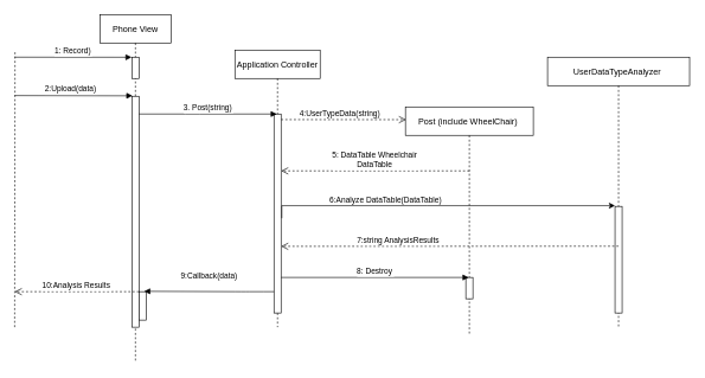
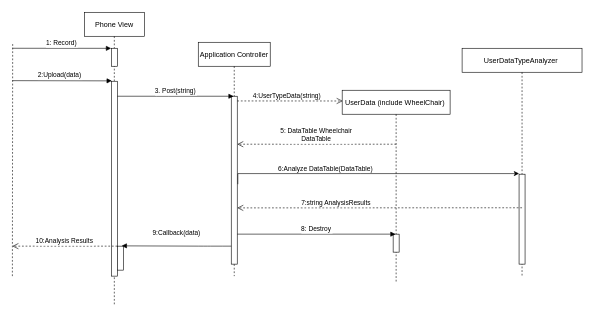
  <mxCell id="0" />
  <mxCell id="1" parent="0" />
  <mxCell id="2" value="Phone View" style="shape=umlLifeline;perimeter=lifelinePerimeter;container=1;collapsible=0;recursiveResize=0;rounded=0;shadow=0;strokeWidth=1;size=40;" parent="1" vertex="1"><mxGeometry x="140" y="20" width="100" height="490" as="geometry" /></mxCell>
  <mxCell id="3" value="" style="points=[];perimeter=orthogonalPerimeter;rounded=0;shadow=0;strokeWidth=1;" parent="2" vertex="1"><mxGeometry x="45" y="115" width="10" height="325" as="geometry" /></mxCell>
  <mxCell id="4" value="" style="points=[];perimeter=orthogonalPerimeter;rounded=0;shadow=0;strokeWidth=1;" parent="2" vertex="1"><mxGeometry x="55" y="390" width="10" height="40" as="geometry" /></mxCell>
  <mxCell id="5" value="" style="points=[];perimeter=orthogonalPerimeter;rounded=0;shadow=0;strokeWidth=1;" vertex="1" parent="2"><mxGeometry x="45" y="60" width="10" height="30" as="geometry" /></mxCell>
  <mxCell id="6" value="Application Controller" style="shape=umlLifeline;perimeter=lifelinePerimeter;container=1;collapsible=0;recursiveResize=0;rounded=0;shadow=0;strokeWidth=1;size=40;" parent="1" vertex="1"><mxGeometry x="330" y="70" width="120" height="390" as="geometry" /></mxCell>
  <mxCell id="7" value="" style="points=[];perimeter=orthogonalPerimeter;rounded=0;shadow=0;strokeWidth=1;" parent="6" vertex="1"><mxGeometry x="55" y="90" width="10" height="280" as="geometry" /></mxCell>
  <mxCell id="8" value="3. Post(string)" style="verticalAlign=bottom;endArrow=block;shadow=0;strokeWidth=1;entryX=0.4;entryY=0;entryDx=0;entryDy=0;entryPerimeter=0;" parent="1" source="3" target="7" edge="1"><mxGeometry relative="1" as="geometry"><mxPoint x="155" y="150" as="sourcePoint" /><mxPoint x="380" y="160" as="targetPoint" /><Array as="points"><mxPoint x="270" y="160" /></Array></mxGeometry></mxCell>
  <mxCell id="9" value="" style="endArrow=none;dashed=1;html=1;rounded=0;" parent="1" edge="1"><mxGeometry width="50" height="50" relative="1" as="geometry"><mxPoint x="20" y="460" as="sourcePoint" /><mxPoint x="20.5" y="70" as="targetPoint" /><Array as="points" /></mxGeometry></mxCell>
  <mxCell id="10" value="10:Analysis Results" style="verticalAlign=bottom;endArrow=open;dashed=1;endSize=8;shadow=0;strokeWidth=1;" parent="1" source="4" edge="1"><mxGeometry relative="1" as="geometry"><mxPoint x="20" y="410" as="targetPoint" /><mxPoint x="180" y="400" as="sourcePoint" /></mxGeometry></mxCell>
  <mxCell id="11" value="2:Upload(data)" style="verticalAlign=bottom;endArrow=block;shadow=0;strokeWidth=1;entryX=0.082;entryY=-0.002;entryDx=0;entryDy=0;entryPerimeter=0;" parent="1" edge="1" target="3"><mxGeometry x="-0.048" relative="1" as="geometry"><mxPoint x="20" y="134" as="sourcePoint" /><mxPoint x="180" y="150" as="targetPoint" /><mxPoint as="offset" /></mxGeometry></mxCell>
  <mxCell id="12" value="9:Callback(data)&#10;" style="verticalAlign=bottom;endArrow=block;shadow=0;strokeWidth=1;entryX=0.729;entryY=-0.012;entryDx=0;entryDy=0;entryPerimeter=0;" parent="1" source="7" target="4" edge="1"><mxGeometry relative="1" as="geometry"><mxPoint x="320" y="290" as="sourcePoint" /><mxPoint x="230" y="417" as="targetPoint" /><Array as="points"><mxPoint x="360" y="410" /><mxPoint x="340" y="410" /></Array></mxGeometry></mxCell>
- <mxCell id="13" value="Post (include WheelChair) " style="shape=umlLifeline;perimeter=lifelinePerimeter;container=1;collapsible=0;recursiveResize=0;rounded=0;shadow=0;strokeWidth=1;" parent="1" vertex="1"><mxGeometry x="570" y="150" width="180" height="320" as="geometry" /></mxCell>
+ <mxCell id="13" value="UserData (include WheelChair) " style="shape=umlLifeline;perimeter=lifelinePerimeter;container=1;collapsible=0;recursiveResize=0;rounded=0;shadow=0;strokeWidth=1;" parent="1" vertex="1"><mxGeometry x="570" y="150" width="180" height="320" as="geometry" /></mxCell>
  <mxCell id="14" value="5: DataTable Wheelchair&#10;DataTable" style="verticalAlign=bottom;endArrow=open;dashed=1;endSize=8;shadow=0;strokeWidth=1;" edge="1" parent="13" target="7"><mxGeometry relative="1" as="geometry"><mxPoint x="-100" y="90" as="targetPoint" /><mxPoint x="90" y="90" as="sourcePoint" /></mxGeometry></mxCell>
  <mxCell id="15" value="" style="points=[];perimeter=orthogonalPerimeter;rounded=0;shadow=0;strokeWidth=1;" vertex="1" parent="13"><mxGeometry x="85" y="240" width="10" height="30" as="geometry" /></mxCell>
  <mxCell id="16" value="UserDataTypeAnalyzer " style="shape=umlLifeline;perimeter=lifelinePerimeter;container=1;collapsible=0;recursiveResize=0;rounded=0;shadow=0;strokeWidth=1;" parent="1" vertex="1"><mxGeometry x="770" y="80" width="200" height="380" as="geometry" /></mxCell>
  <mxCell id="17" value="" style="points=[];perimeter=orthogonalPerimeter;rounded=0;shadow=0;strokeWidth=1;" parent="16" vertex="1"><mxGeometry x="95" y="210" width="10" height="150" as="geometry" /></mxCell>
  <mxCell id="18" value="" style="edgeStyle=orthogonalEdgeStyle;rounded=0;orthogonalLoop=1;jettySize=auto;html=1;exitX=1.1;exitY=0.524;exitDx=0;exitDy=0;exitPerimeter=0;" edge="1" parent="16" source="7"><mxGeometry relative="1" as="geometry"><mxPoint x="-370" y="209" as="sourcePoint" /><mxPoint x="95" y="209" as="targetPoint" /><Array as="points"><mxPoint x="-170" y="209" /><mxPoint x="-170" y="209" /></Array></mxGeometry></mxCell>
  <mxCell id="19" value="6:Analyze DataTable(DataTable)" style="edgeLabel;html=1;align=center;verticalAlign=middle;resizable=0;points=[];" vertex="1" connectable="0" parent="18"><mxGeometry x="-0.021" y="-2" relative="1" as="geometry"><mxPoint x="-75" y="-11" as="offset" /></mxGeometry></mxCell>
  <mxCell id="20" value="4:UserTypeData(string)" style="verticalAlign=bottom;endArrow=open;dashed=1;endSize=8;shadow=0;strokeWidth=1;exitX=1;exitY=0.028;exitDx=0;exitDy=0;exitPerimeter=0;entryX=0.005;entryY=0.056;entryDx=0;entryDy=0;entryPerimeter=0;" edge="1" parent="1" source="7" target="13"><mxGeometry x="-0.053" relative="1" as="geometry"><mxPoint x="560" y="167" as="targetPoint" /><mxPoint x="600" y="190" as="sourcePoint" /><mxPoint as="offset" /></mxGeometry></mxCell>
  <mxCell id="21" value="8: Destroy" style="verticalAlign=bottom;endArrow=block;shadow=0;strokeWidth=1;entryX=0.4;entryY=0;entryDx=0;entryDy=0;entryPerimeter=0;" edge="1" parent="1" source="7" target="15"><mxGeometry relative="1" as="geometry"><mxPoint x="400" y="401" as="sourcePoint" /><mxPoint x="650" y="390" as="targetPoint" /><Array as="points" /></mxGeometry></mxCell>
  <mxCell id="22" value="7:string AnalysisResults" style="verticalAlign=bottom;endArrow=open;dashed=1;endSize=8;shadow=0;strokeWidth=1;entryX=1;entryY=0.665;entryDx=0;entryDy=0;entryPerimeter=0;" edge="1" parent="1" target="7"><mxGeometry x="0.305" relative="1" as="geometry"><mxPoint x="415" y="320" as="targetPoint" /><mxPoint x="870" y="346" as="sourcePoint" /><Array as="points"><mxPoint x="850" y="346" /></Array><mxPoint as="offset" /></mxGeometry></mxCell>
  <mxCell id="23" value="1: Record)" style="verticalAlign=bottom;endArrow=block;shadow=0;strokeWidth=1;entryX=-0.035;entryY=0.004;entryDx=0;entryDy=0;entryPerimeter=0;" edge="1" parent="1" target="5"><mxGeometry relative="1" as="geometry"><mxPoint x="20" y="80" as="sourcePoint" /><mxPoint x="294" y="100" as="targetPoint" /><Array as="points" /></mxGeometry></mxCell>
